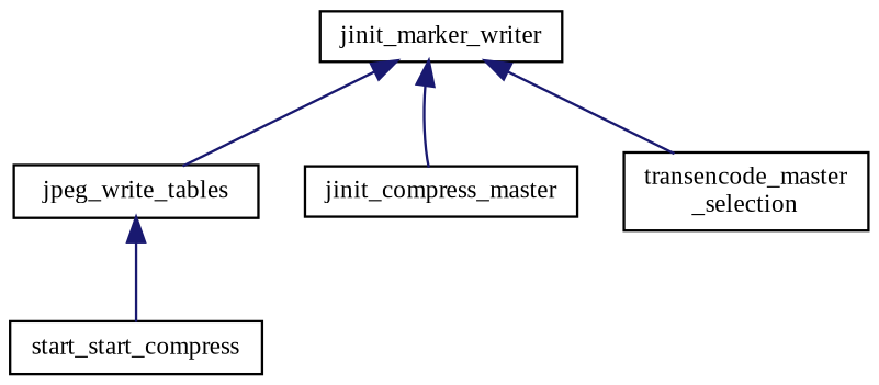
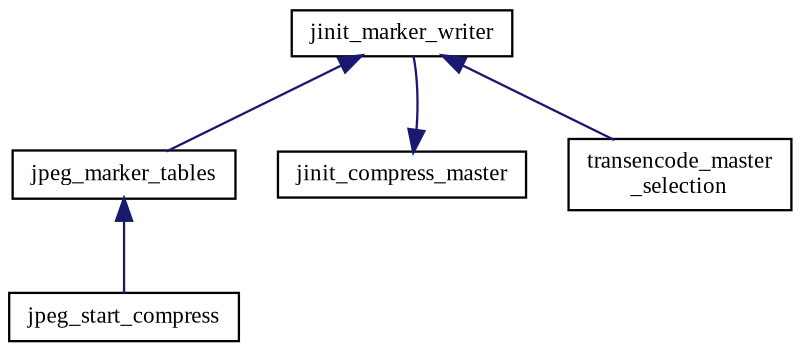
  digraph {
    fontname="Liberation Serif"
    rankdir=TB
    node [color=black fontname="Liberation Serif" fontsize=10 shape=record]
    edge [color=midnightblue dir=back fontname="Liberation Serif" fontsize=10 labelfontname=Helvetica labelfontsize=10 style=solid]
    n1 [height=0.2 label=jinit_marker_writer width=0.4]
-   n2 [height=0.2 label=jpeg_write_tables width=0.4]
+   n2 [height=0.2 label=jpeg_marker_tables width=0.4]
    n3 [height=0.2 label=jinit_compress_master width=0.4]
    n4 [height=0.2 label="transencode_master\l_selection" width=0.4]
-   n5 [height=0.2 label=start_start_compress width=0.4]
+   n5 [height=0.2 label=jpeg_start_compress width=0.4]
    n1 -> n2
-   n1 -> n3
+   n3 -> n1
    n1 -> n4
    n2 -> n5
  }
